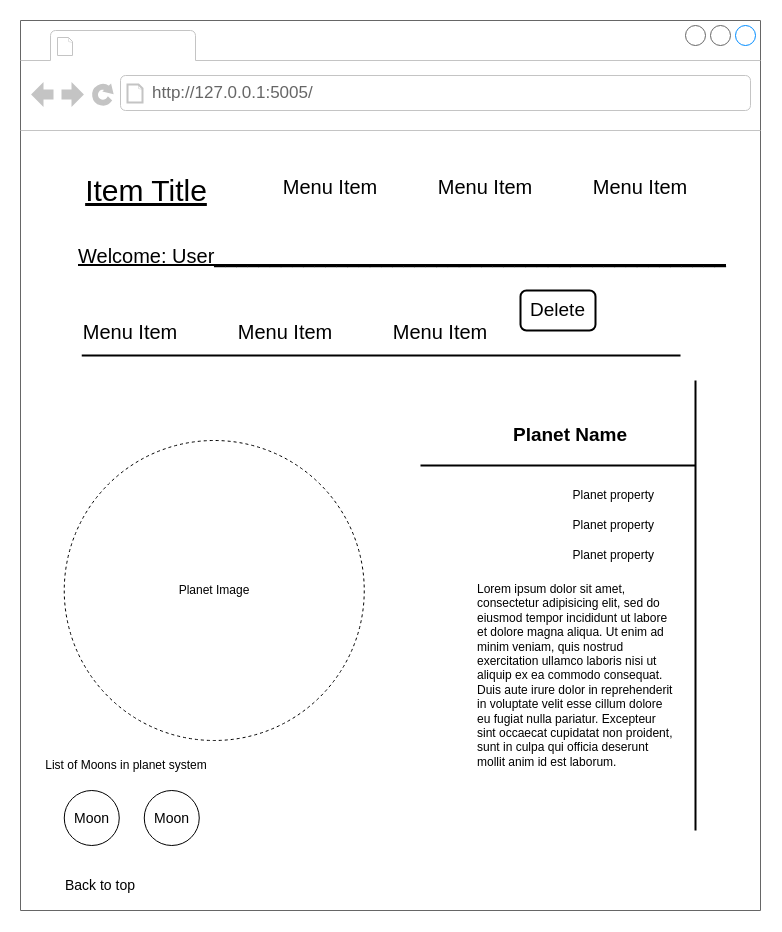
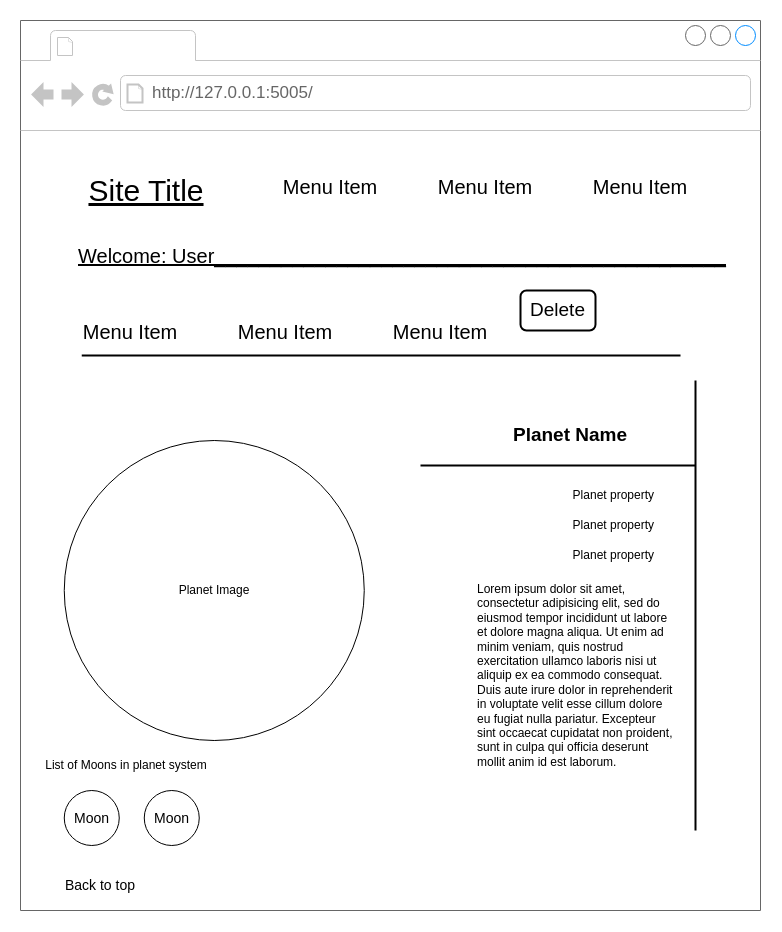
  <mxCell id="0" />
  <mxCell id="1" parent="0" />
  <mxCell id="2" value="" style="strokeWidth=1;shadow=0;dashed=0;align=center;html=1;shape=mxgraph.mockup.containers.browserWindow;rSize=0;strokeColor=#666666;strokeColor2=#008cff;strokeColor3=#c4c4c4;mainText=,;recursiveResize=0;fontStyle=0" vertex="1" parent="1"><mxGeometry x="20" y="20" width="740" height="890" as="geometry" /></mxCell>
  <mxCell id="3" value="http://127.0.0.1:5005/" style="strokeWidth=1;shadow=0;dashed=0;align=center;html=1;shape=mxgraph.mockup.containers.anchor;rSize=0;fontSize=17;fontColor=#666666;align=left;" vertex="1" parent="2"><mxGeometry x="130" y="60" width="250" height="26" as="geometry" /></mxCell>
- <mxCell id="4" value="&lt;font style=&quot;font-size: 30px;&quot;&gt;&lt;u&gt;Item Title&lt;/u&gt;&lt;/font&gt;" style="text;html=1;strokeColor=none;fillColor=none;align=center;verticalAlign=middle;whiteSpace=wrap;rounded=0;flipH=1;" vertex="1" parent="2"><mxGeometry x="31.25" y="100" width="190" height="140" as="geometry" /></mxCell>
+ <mxCell id="4" value="&lt;font style=&quot;font-size: 30px;&quot;&gt;&lt;u&gt;Site Title&lt;/u&gt;&lt;/font&gt;" style="text;html=1;strokeColor=none;fillColor=none;align=center;verticalAlign=middle;whiteSpace=wrap;rounded=0;flipH=1;" vertex="1" parent="2"><mxGeometry x="31.25" y="100" width="190" height="140" as="geometry" /></mxCell>
  <mxCell id="5" value="Menu Item" style="text;html=1;strokeColor=none;fillColor=none;align=center;verticalAlign=middle;whiteSpace=wrap;rounded=0;fontSize=20;" vertex="1" parent="2"><mxGeometry x="260" y="155" width="100" height="21" as="geometry" /></mxCell>
  <mxCell id="6" value="Menu Item" style="text;html=1;strokeColor=none;fillColor=none;align=center;verticalAlign=middle;whiteSpace=wrap;rounded=0;fontSize=20;" vertex="1" parent="2"><mxGeometry x="570" y="155" width="100" height="21" as="geometry" /></mxCell>
  <mxCell id="7" value="Menu Item" style="text;html=1;strokeColor=none;fillColor=none;align=center;verticalAlign=middle;whiteSpace=wrap;rounded=0;fontSize=20;" vertex="1" parent="2"><mxGeometry x="415" y="155" width="100" height="21" as="geometry" /></mxCell>
  <mxCell id="8" value="Welcome: User______________________________________________" style="text;html=1;strokeColor=none;fillColor=none;align=left;verticalAlign=middle;whiteSpace=wrap;rounded=0;fontSize=20;fontStyle=4;flipH=1;" vertex="1" parent="2"><mxGeometry x="56.25" y="220" width="653.75" height="30" as="geometry" /></mxCell>
  <mxCell id="9" value="Moon" style="ellipse;whiteSpace=wrap;html=1;aspect=fixed;fontSize=14;" vertex="1" parent="2"><mxGeometry x="43.75" y="770" width="55" height="55" as="geometry" /></mxCell>
  <mxCell id="10" value="Moon" style="ellipse;whiteSpace=wrap;html=1;aspect=fixed;fontSize=14;" vertex="1" parent="2"><mxGeometry x="123.75" y="770" width="55" height="55" as="geometry" /></mxCell>
  <mxCell id="11" value="Back to top" style="text;html=1;strokeColor=none;fillColor=none;align=center;verticalAlign=middle;whiteSpace=wrap;rounded=0;fontSize=14;" vertex="1" parent="2"><mxGeometry y="850" width="160" height="30" as="geometry" /></mxCell>
  <mxCell id="12" value="Menu Item" style="text;html=1;strokeColor=none;fillColor=none;align=center;verticalAlign=middle;whiteSpace=wrap;rounded=0;fontSize=20;" vertex="1" parent="2"><mxGeometry x="60" y="300" width="100" height="21" as="geometry" /></mxCell>
  <mxCell id="13" value="Menu Item" style="text;html=1;strokeColor=none;fillColor=none;align=center;verticalAlign=middle;whiteSpace=wrap;rounded=0;fontSize=20;" vertex="1" parent="2"><mxGeometry x="370" y="300" width="100" height="21" as="geometry" /></mxCell>
  <mxCell id="14" value="Menu Item" style="text;html=1;strokeColor=none;fillColor=none;align=center;verticalAlign=middle;whiteSpace=wrap;rounded=0;fontSize=20;" vertex="1" parent="2"><mxGeometry x="215" y="300" width="100" height="21" as="geometry" /></mxCell>
- <mxCell id="15" value="Planet Image" style="ellipse;whiteSpace=wrap;html=1;aspect=fixed;dashed=1;" vertex="1" parent="2"><mxGeometry x="43.75" y="420" width="300" height="300" as="geometry" /></mxCell>
+ <mxCell id="15" value="Planet Image" style="ellipse;whiteSpace=wrap;html=1;aspect=fixed;" vertex="1" parent="2"><mxGeometry x="43.75" y="420" width="300" height="300" as="geometry" /></mxCell>
  <mxCell id="16" value="" style="line;strokeWidth=2;html=1;" vertex="1" parent="2"><mxGeometry x="61.25" y="330" width="598.75" height="10" as="geometry" /></mxCell>
  <mxCell id="17" value="" style="line;strokeWidth=2;html=1;" vertex="1" parent="2"><mxGeometry x="400" y="440" width="275" height="10" as="geometry" /></mxCell>
  <mxCell id="18" value="" style="line;strokeWidth=2;direction=south;html=1;" vertex="1" parent="2"><mxGeometry x="670" y="360" width="10" height="450" as="geometry" /></mxCell>
  <mxCell id="19" value="&lt;b&gt;&lt;font style=&quot;font-size: 19px;&quot;&gt;Planet Name&lt;/font&gt;&lt;/b&gt;" style="text;html=1;strokeColor=none;fillColor=none;align=center;verticalAlign=middle;whiteSpace=wrap;rounded=0;" vertex="1" parent="2"><mxGeometry x="460" y="400" width="180" height="30" as="geometry" /></mxCell>
  <mxCell id="20" value="Delete" style="rounded=1;whiteSpace=wrap;html=1;fontSize=19;strokeWidth=2;" vertex="1" parent="2"><mxGeometry x="500" y="270" width="75" height="40" as="geometry" /></mxCell>
  <mxCell id="21" value="Planet property" style="text;strokeColor=none;fillColor=none;align=right;verticalAlign=middle;spacingLeft=4;spacingRight=4;overflow=hidden;points=[[0,0.5],[1,0.5]];portConstraint=eastwest;rotatable=0;whiteSpace=wrap;html=1;fontSize=12;" vertex="1" parent="2"><mxGeometry x="470" y="460" width="170" height="30" as="geometry" /></mxCell>
  <mxCell id="22" value="Planet property" style="text;strokeColor=none;fillColor=none;align=right;verticalAlign=middle;spacingLeft=4;spacingRight=4;overflow=hidden;points=[[0,0.5],[1,0.5]];portConstraint=eastwest;rotatable=0;whiteSpace=wrap;html=1;fontSize=12;" vertex="1" parent="2"><mxGeometry x="470" y="490" width="170" height="30" as="geometry" /></mxCell>
  <mxCell id="23" value="Planet property" style="text;strokeColor=none;fillColor=none;align=right;verticalAlign=middle;spacingLeft=4;spacingRight=4;overflow=hidden;points=[[0,0.5],[1,0.5]];portConstraint=eastwest;rotatable=0;whiteSpace=wrap;html=1;fontSize=12;" vertex="1" parent="2"><mxGeometry x="470" y="520" width="170" height="30" as="geometry" /></mxCell>
  <mxCell id="24" value="Lorem ipsum dolor sit amet, consectetur adipisicing elit, sed do eiusmod tempor incididunt ut labore et dolore magna aliqua. Ut enim ad minim veniam, quis nostrud exercitation ullamco laboris nisi ut aliquip ex ea commodo consequat. Duis aute irure dolor in reprehenderit in voluptate velit esse cillum dolore eu fugiat nulla pariatur. Excepteur sint occaecat cupidatat non proident, sunt in culpa qui officia deserunt mollit anim id est laborum." style="text;spacingTop=-5;whiteSpace=wrap;html=1;align=left;fontSize=12;fontFamily=Helvetica;fillColor=none;strokeColor=none;" vertex="1" parent="2"><mxGeometry x="455" y="560" width="200" height="190" as="geometry" /></mxCell>
  <mxCell id="25" value="List of Moons in planet system" style="text;html=1;strokeColor=none;fillColor=none;align=center;verticalAlign=middle;whiteSpace=wrap;rounded=0;fontSize=12;" vertex="1" parent="2"><mxGeometry x="18.13" y="730" width="176.25" height="30" as="geometry" /></mxCell>
